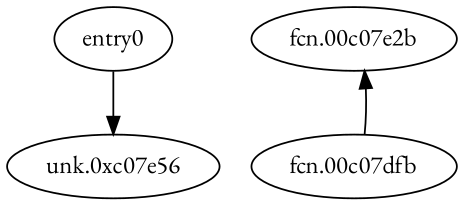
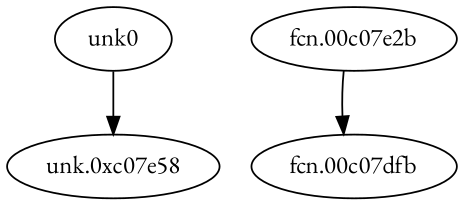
  digraph {
    fontname="EB Garamond"
    node [fontname="EB Garamond"]
    edge [fontname="EB Garamond"]
-   n1 [label=entry0]
-   n2 [label="unk.0xc07e56"]
+   n1 [label=unk0]
+   n2 [label="unk.0xc07e58"]
    n3 [label="fcn.00c07e2b"]
    n4 [label="fcn.00c07dfb"]
    n1 -> n2
-   n4 -> n3
+   n3 -> n4
  }
